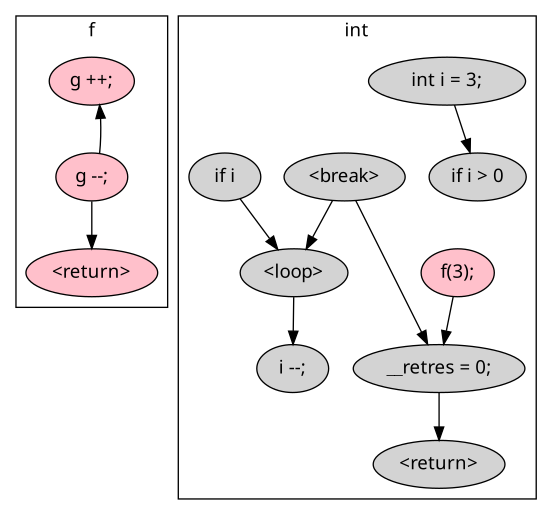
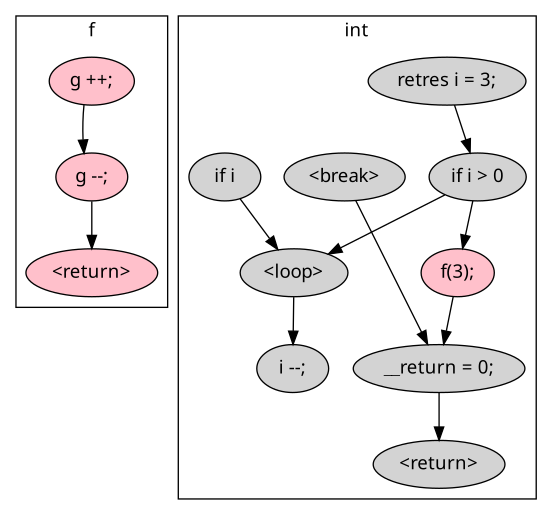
  digraph {
    fontname="Noto Sans"
    node [fontname="Noto Sans" style=filled fillcolo="#CCFFCC"]
    edge [fontname="Noto Sans"]
    n1 [fillcolor=pink label="g ++;" fillcolo=""]
    n2 [fillcolor=pink label="g --;" fillcolo=""]
    n3 [fillcolor=pink label="<return>" fillcolo=""]
-   n4 [label="int i = 3;"]
+   n4 [label="retres i = 3;"]
    n5 [label="if i > 0"]
    n6 [label="<loop>"]
    n7 [fillcolor=pink label="f(3);" fillcolo=""]
    n8 [label="i --;"]
-   n9 [label="__retres = 0;"]
+   n9 [label="__return = 0;"]
    n10 [label="if i"]
    n11 [label="<break>"]
    n12 [label="<return>"]
    subgraph cluster_1 {
      label=f
      n1
      n2
      n3
    }
    subgraph cluster_2 {
      label=int
      n4
      n5
      n6
      n7
      n8
      n9
      n10
      n11
      n12
    }
-   n2 -> n1
+   n1 -> n2
    n2 -> n3
    n4 -> n5
-   n11 -> n6
+   n5 -> n6
+   n5 -> n7
    n6 -> n8
    n7 -> n9
    n9 -> n12
    n10 -> n6
    n11 -> n9
  }
